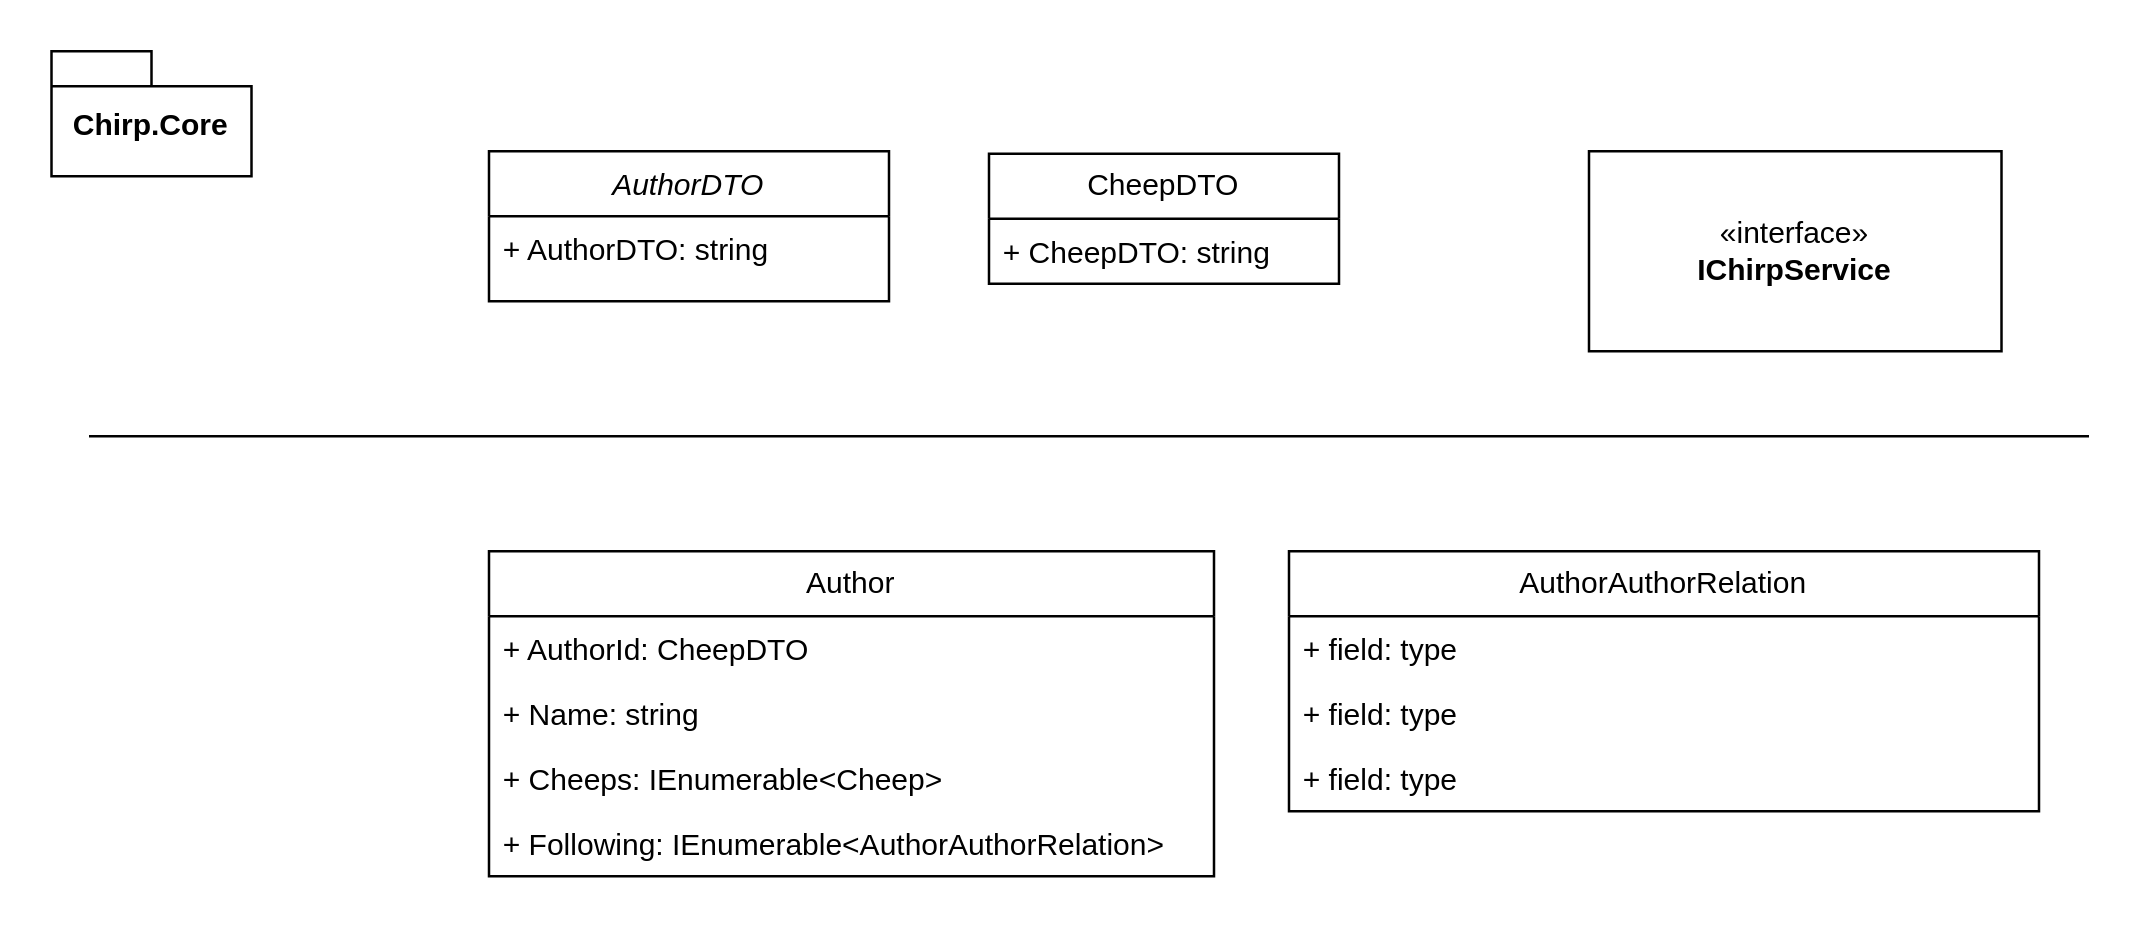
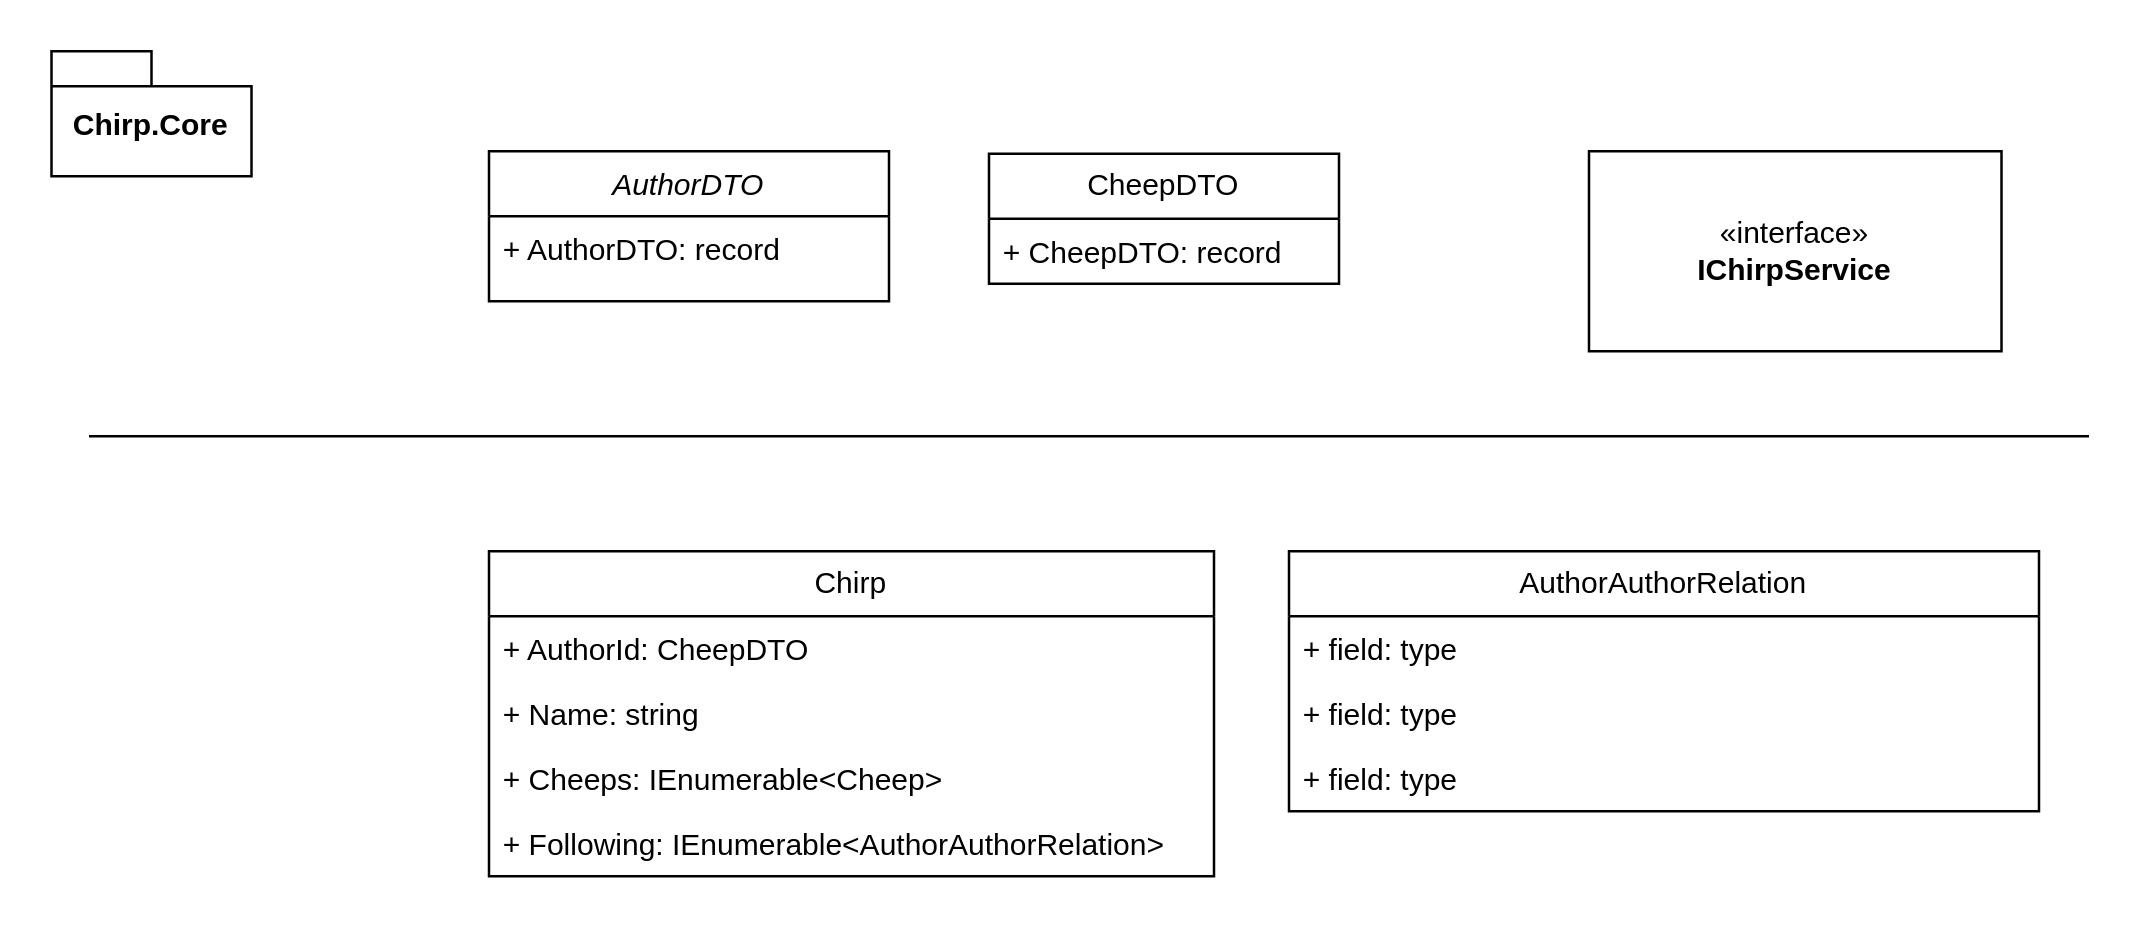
  <mxCell id="0" />
  <mxCell id="1" parent="0" />
  <mxCell id="2" value="AuthorDTO" style="swimlane;fontStyle=2;align=center;verticalAlign=top;childLayout=stackLayout;horizontal=1;startSize=26;horizontalStack=0;resizeParent=1;resizeLast=0;collapsible=1;marginBottom=0;rounded=0;shadow=0;strokeWidth=1;" parent="1" vertex="1"><mxGeometry x="195" y="60" width="160" height="60" as="geometry"><mxRectangle x="140" y="70" width="160" height="26" as="alternateBounds" /></mxGeometry></mxCell>
- <mxCell id="3" value="+ AuthorDTO: string " style="text;align=left;verticalAlign=top;spacingLeft=4;spacingRight=4;overflow=hidden;rotatable=0;points=[[0,0.5],[1,0.5]];portConstraint=eastwest;" parent="2" vertex="1"><mxGeometry y="26" width="160" height="26" as="geometry" /></mxCell>
+ <mxCell id="3" value="+ AuthorDTO: record " style="text;align=left;verticalAlign=top;spacingLeft=4;spacingRight=4;overflow=hidden;rotatable=0;points=[[0,0.5],[1,0.5]];portConstraint=eastwest;" parent="2" vertex="1"><mxGeometry y="26" width="160" height="26" as="geometry" /></mxCell>
  <mxCell id="4" value="CheepDTO" style="swimlane;fontStyle=0;childLayout=stackLayout;horizontal=1;startSize=26;fillColor=none;horizontalStack=0;resizeParent=1;resizeParentMax=0;resizeLast=0;collapsible=1;marginBottom=0;whiteSpace=wrap;html=1;" vertex="1" parent="1"><mxGeometry x="395" y="61" width="140" height="52" as="geometry" /></mxCell>
- <mxCell id="5" value="+ CheepDTO: string " style="text;strokeColor=none;fillColor=none;align=left;verticalAlign=top;spacingLeft=4;spacingRight=4;overflow=hidden;rotatable=0;points=[[0,0.5],[1,0.5]];portConstraint=eastwest;whiteSpace=wrap;html=1;" vertex="1" parent="4"><mxGeometry y="26" width="140" height="26" as="geometry" /></mxCell>
+ <mxCell id="5" value="+ CheepDTO: record " style="text;strokeColor=none;fillColor=none;align=left;verticalAlign=top;spacingLeft=4;spacingRight=4;overflow=hidden;rotatable=0;points=[[0,0.5],[1,0.5]];portConstraint=eastwest;whiteSpace=wrap;html=1;" vertex="1" parent="4"><mxGeometry y="26" width="140" height="26" as="geometry" /></mxCell>
  <mxCell id="6" value="&lt;div&gt;«interface»&lt;b&gt;&lt;br&gt;&lt;/b&gt;&lt;/div&gt;&lt;div&gt;&lt;b&gt;IChirpService&lt;/b&gt;&lt;/div&gt;" style="html=1;whiteSpace=wrap;" vertex="1" parent="1"><mxGeometry x="635" y="60" width="165" height="80" as="geometry" /></mxCell>
  <mxCell id="7" value="Chirp.Core" style="shape=folder;fontStyle=1;spacingTop=10;tabWidth=40;tabHeight=14;tabPosition=left;html=1;whiteSpace=wrap;" vertex="1" parent="1"><mxGeometry x="20" y="20" width="80" height="50" as="geometry" /></mxCell>
  <mxCell id="8" value="" style="line;strokeWidth=1;fillColor=none;align=left;verticalAlign=middle;spacingTop=-1;spacingLeft=3;spacingRight=3;rotatable=0;labelPosition=right;points=[];portConstraint=eastwest;strokeColor=inherit;" vertex="1" parent="1"><mxGeometry y="170" width="800" height="8" as="geometry" x="35" /></mxCell>
- <mxCell id="9" value="Author" style="swimlane;fontStyle=0;childLayout=stackLayout;horizontal=1;startSize=26;fillColor=none;horizontalStack=0;resizeParent=1;resizeParentMax=0;resizeLast=0;collapsible=1;marginBottom=0;whiteSpace=wrap;html=1;" vertex="1" parent="1"><mxGeometry x="195" y="220" width="290" height="130" as="geometry" /></mxCell>
+ <mxCell id="9" value="Chirp" style="swimlane;fontStyle=0;childLayout=stackLayout;horizontal=1;startSize=26;fillColor=none;horizontalStack=0;resizeParent=1;resizeParentMax=0;resizeLast=0;collapsible=1;marginBottom=0;whiteSpace=wrap;html=1;" vertex="1" parent="1"><mxGeometry x="195" y="220" width="290" height="130" as="geometry" /></mxCell>
  <mxCell id="10" value="+ AuthorId: CheepDTO" style="text;strokeColor=none;fillColor=none;align=left;verticalAlign=top;spacingLeft=4;spacingRight=4;overflow=hidden;rotatable=0;points=[[0,0.5],[1,0.5]];portConstraint=eastwest;whiteSpace=wrap;html=1;" vertex="1" parent="9"><mxGeometry y="26" width="290" height="26" as="geometry" /></mxCell>
  <mxCell id="11" value="+ Name: string" style="text;strokeColor=none;fillColor=none;align=left;verticalAlign=top;spacingLeft=4;spacingRight=4;overflow=hidden;rotatable=0;points=[[0,0.5],[1,0.5]];portConstraint=eastwest;whiteSpace=wrap;html=1;" vertex="1" parent="9"><mxGeometry y="52" width="290" height="26" as="geometry" /></mxCell>
  <mxCell id="12" value="+ Cheeps: IEnumerable&amp;lt;Cheep&amp;gt;" style="text;strokeColor=none;fillColor=none;align=left;verticalAlign=top;spacingLeft=4;spacingRight=4;overflow=hidden;rotatable=0;points=[[0,0.5],[1,0.5]];portConstraint=eastwest;whiteSpace=wrap;html=1;" vertex="1" parent="9"><mxGeometry y="78" width="290" height="26" as="geometry" /></mxCell>
  <mxCell id="13" value="+ Following: IEnumerable&amp;lt;AuthorAuthorRelation&amp;gt;" style="text;strokeColor=none;fillColor=none;align=left;verticalAlign=top;spacingLeft=4;spacingRight=4;overflow=hidden;rotatable=0;points=[[0,0.5],[1,0.5]];portConstraint=eastwest;whiteSpace=wrap;html=1;" vertex="1" parent="9"><mxGeometry y="104" width="290" height="26" as="geometry" /></mxCell>
  <mxCell id="14" value="AuthorAuthorRelation" style="swimlane;fontStyle=0;childLayout=stackLayout;horizontal=1;startSize=26;fillColor=none;horizontalStack=0;resizeParent=1;resizeParentMax=0;resizeLast=0;collapsible=1;marginBottom=0;whiteSpace=wrap;html=1;" vertex="1" parent="1"><mxGeometry x="515" y="220" width="300" height="104" as="geometry" /></mxCell>
  <mxCell id="15" value="+ field: type" style="text;strokeColor=none;fillColor=none;align=left;verticalAlign=top;spacingLeft=4;spacingRight=4;overflow=hidden;rotatable=0;points=[[0,0.5],[1,0.5]];portConstraint=eastwest;whiteSpace=wrap;html=1;" vertex="1" parent="14"><mxGeometry y="26" width="300" height="26" as="geometry" /></mxCell>
  <mxCell id="16" value="+ field: type" style="text;strokeColor=none;fillColor=none;align=left;verticalAlign=top;spacingLeft=4;spacingRight=4;overflow=hidden;rotatable=0;points=[[0,0.5],[1,0.5]];portConstraint=eastwest;whiteSpace=wrap;html=1;" vertex="1" parent="14"><mxGeometry y="52" width="300" height="26" as="geometry" /></mxCell>
  <mxCell id="17" value="+ field: type" style="text;strokeColor=none;fillColor=none;align=left;verticalAlign=top;spacingLeft=4;spacingRight=4;overflow=hidden;rotatable=0;points=[[0,0.5],[1,0.5]];portConstraint=eastwest;whiteSpace=wrap;html=1;" vertex="1" parent="14"><mxGeometry y="78" width="300" height="26" as="geometry" /></mxCell>
